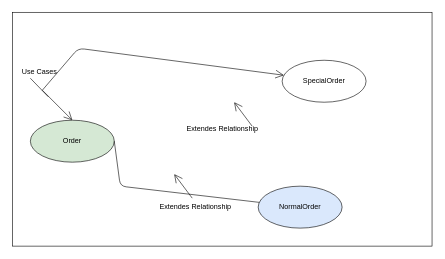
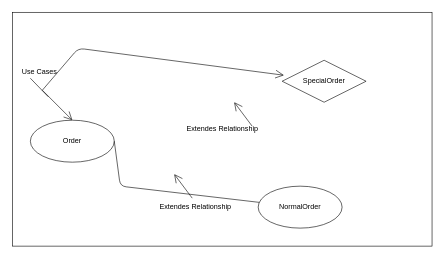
  <mxCell id="0" />
  <mxCell id="1" parent="0" />
  <mxCell id="2" value="Extendes Relationship" style="html=1;" parent="1" vertex="1"><mxGeometry x="20" y="20" width="700" height="390" as="geometry" /></mxCell>
- <mxCell id="3" value="Order" style="ellipse;whiteSpace=wrap;html=1;fillColor=#d5e8d4;" parent="1" vertex="1"><mxGeometry x="50" y="200" width="140" height="70" as="geometry" /></mxCell>
- <mxCell id="4" value="SpecialOrder" style="ellipse;whiteSpace=wrap;html=1;" parent="1" vertex="1"><mxGeometry x="470" y="100" width="140" height="70" as="geometry" /></mxCell>
- <mxCell id="5" value="NormalOrder" style="ellipse;whiteSpace=wrap;html=1;fillColor=#dae8fc;" parent="1" vertex="1"><mxGeometry x="430" y="310" width="140" height="70" as="geometry" /></mxCell>
+ <mxCell id="3" value="Order" style="ellipse;whiteSpace=wrap;html=1;" parent="1" vertex="1"><mxGeometry x="50" y="200" width="140" height="70" as="geometry" /></mxCell>
+ <mxCell id="4" value="SpecialOrder" style="rhombus;whiteSpace=wrap;html=1;" parent="1" vertex="1"><mxGeometry x="470" y="100" width="140" height="70" as="geometry" /></mxCell>
+ <mxCell id="5" value="NormalOrder" style="ellipse;whiteSpace=wrap;html=1;" parent="1" vertex="1"><mxGeometry x="430" y="310" width="140" height="70" as="geometry" /></mxCell>
  <mxCell id="6" value="" style="endArrow=none;dashed=0;html=1;exitX=1;exitY=0.5;exitDx=0;exitDy=0;" parent="1" source="3" target="5" edge="1"><mxGeometry width="50" height="50" relative="1" as="geometry"><mxPoint x="310" y="270" as="sourcePoint" /><mxPoint x="360" y="220" as="targetPoint" /><Array as="points"><mxPoint x="200" y="310" /></Array></mxGeometry></mxCell>
  <mxCell id="7" value="" style="endArrow=open;endFill=1;endSize=12;html=1;" parent="1" edge="1"><mxGeometry width="160" relative="1" as="geometry"><mxPoint x="420" y="210" as="sourcePoint" /><mxPoint x="390" y="170" as="targetPoint" /></mxGeometry></mxCell>
  <mxCell id="8" value="Extendes Relationship" style="text;html=1;align=center;verticalAlign=middle;resizable=0;points=[];autosize=1;" parent="1" vertex="1"><mxGeometry x="260" y="335" width="130" height="20" as="geometry" /></mxCell>
  <mxCell id="9" value="" style="endArrow=open;endFill=1;endSize=12;html=1;" parent="1" edge="1"><mxGeometry width="160" relative="1" as="geometry"><mxPoint x="320" y="330" as="sourcePoint" /><mxPoint x="290" y="290" as="targetPoint" /></mxGeometry></mxCell>
  <mxCell id="10" value="" style="endArrow=open;endFill=1;endSize=12;html=1;" parent="1" edge="1"><mxGeometry width="160" relative="1" as="geometry"><mxPoint x="70" y="150" as="sourcePoint" /><mxPoint x="120" y="200" as="targetPoint" /></mxGeometry></mxCell>
  <mxCell id="11" value="" style="endArrow=open;endFill=1;endSize=12;html=1;entryX=0.021;entryY=0.357;entryDx=0;entryDy=0;entryPerimeter=0;" parent="1" target="4" edge="1"><mxGeometry width="160" relative="1" as="geometry"><mxPoint x="70" y="150" as="sourcePoint" /><mxPoint x="440" y="150" as="targetPoint" /><Array as="points"><mxPoint x="130" y="80" /></Array></mxGeometry></mxCell>
  <mxCell id="12" value="Use Cases" style="text;html=1;align=center;verticalAlign=middle;resizable=0;points=[];autosize=1;" parent="1" vertex="1"><mxGeometry x="30" y="110" width="70" height="20" as="geometry" /></mxCell>
  <mxCell id="13" value="" style="endArrow=none;html=1;" parent="1" edge="1"><mxGeometry width="50" height="50" relative="1" as="geometry"><mxPoint x="80" y="161" as="sourcePoint" /><mxPoint x="50" y="130" as="targetPoint" /></mxGeometry></mxCell>
